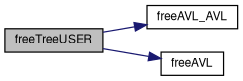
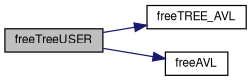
  digraph {
    rankdir=LR
    node [color=black fillcolor=white fontname=FreeSans fontsize=10 shape=record style=filled]
    edge [color=midnightblue fontname=FreeSans fontsize=10 labelfontname=FreeSans labelfontsize=10 style=solid]
    n1 [fillcolor=grey75 fontcolor=black height=0.2 label=freeTreeUSER width=0.4]
-   n2 [height=0.2 label=freeAVL_AVL width=0.4]
+   n2 [height=0.2 label=freeTREE_AVL width=0.4]
    n3 [height=0.2 label=freeAVL width=0.4]
    n1 -> n2
    n1 -> n3
  }
